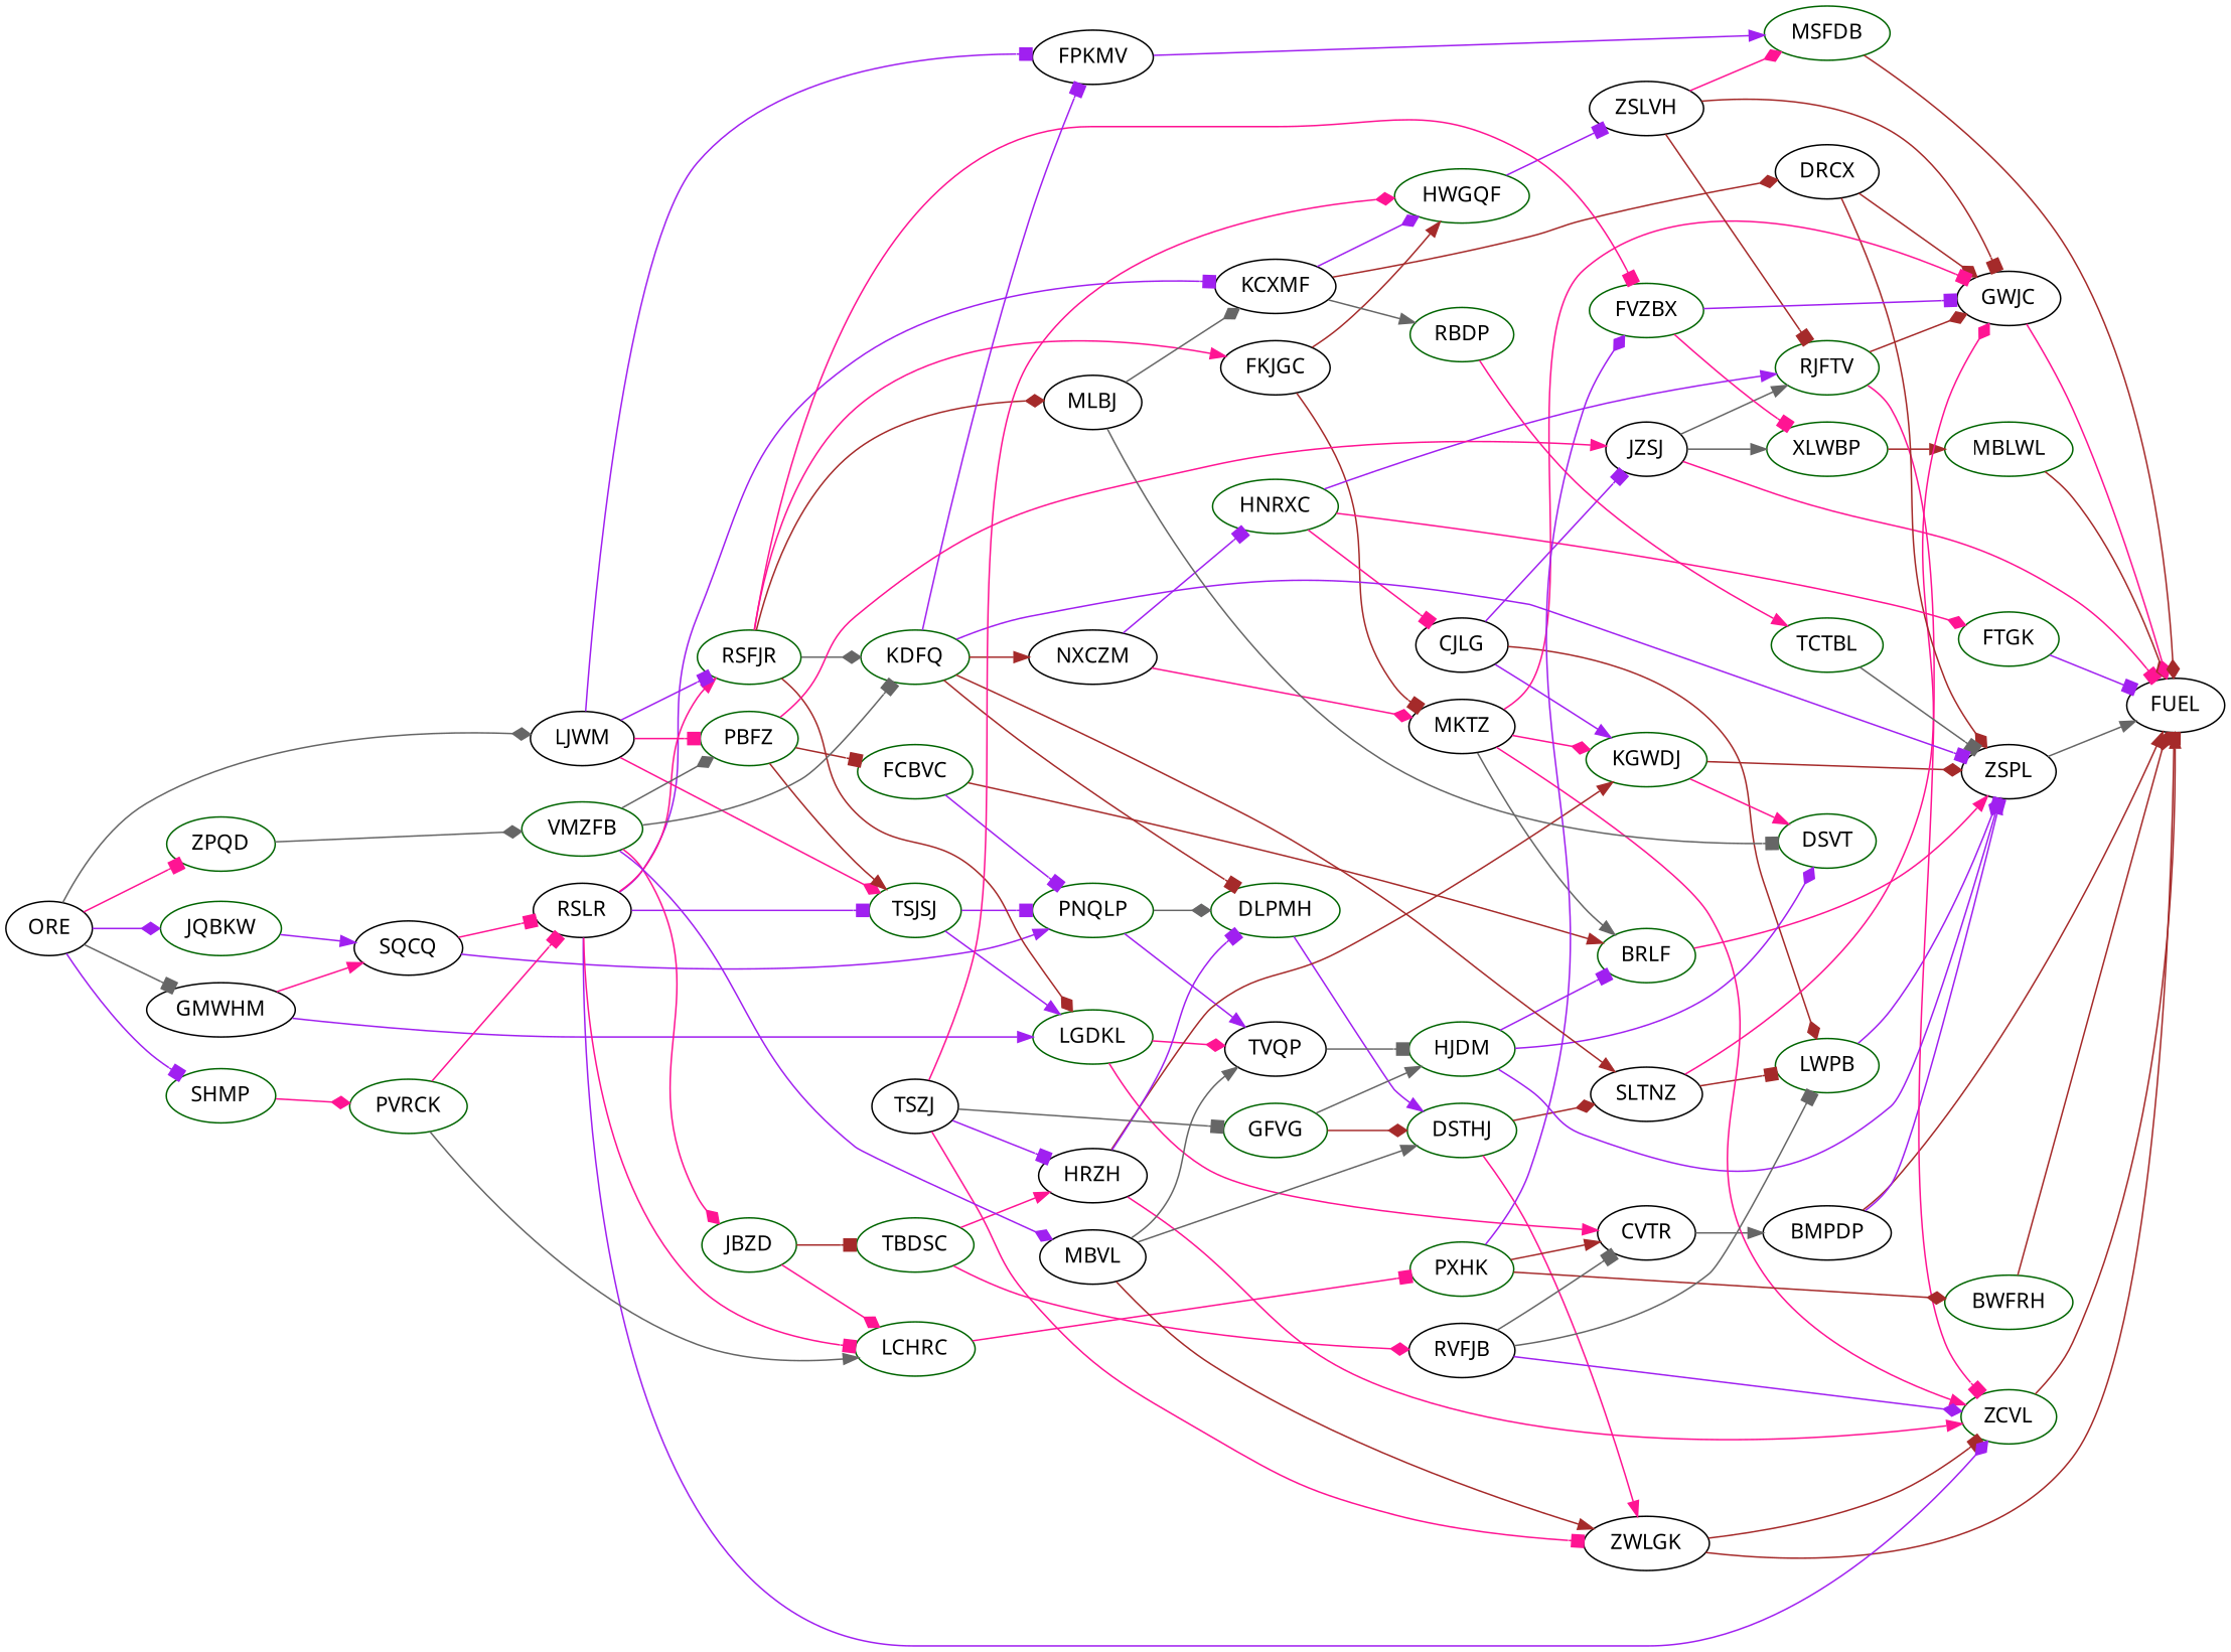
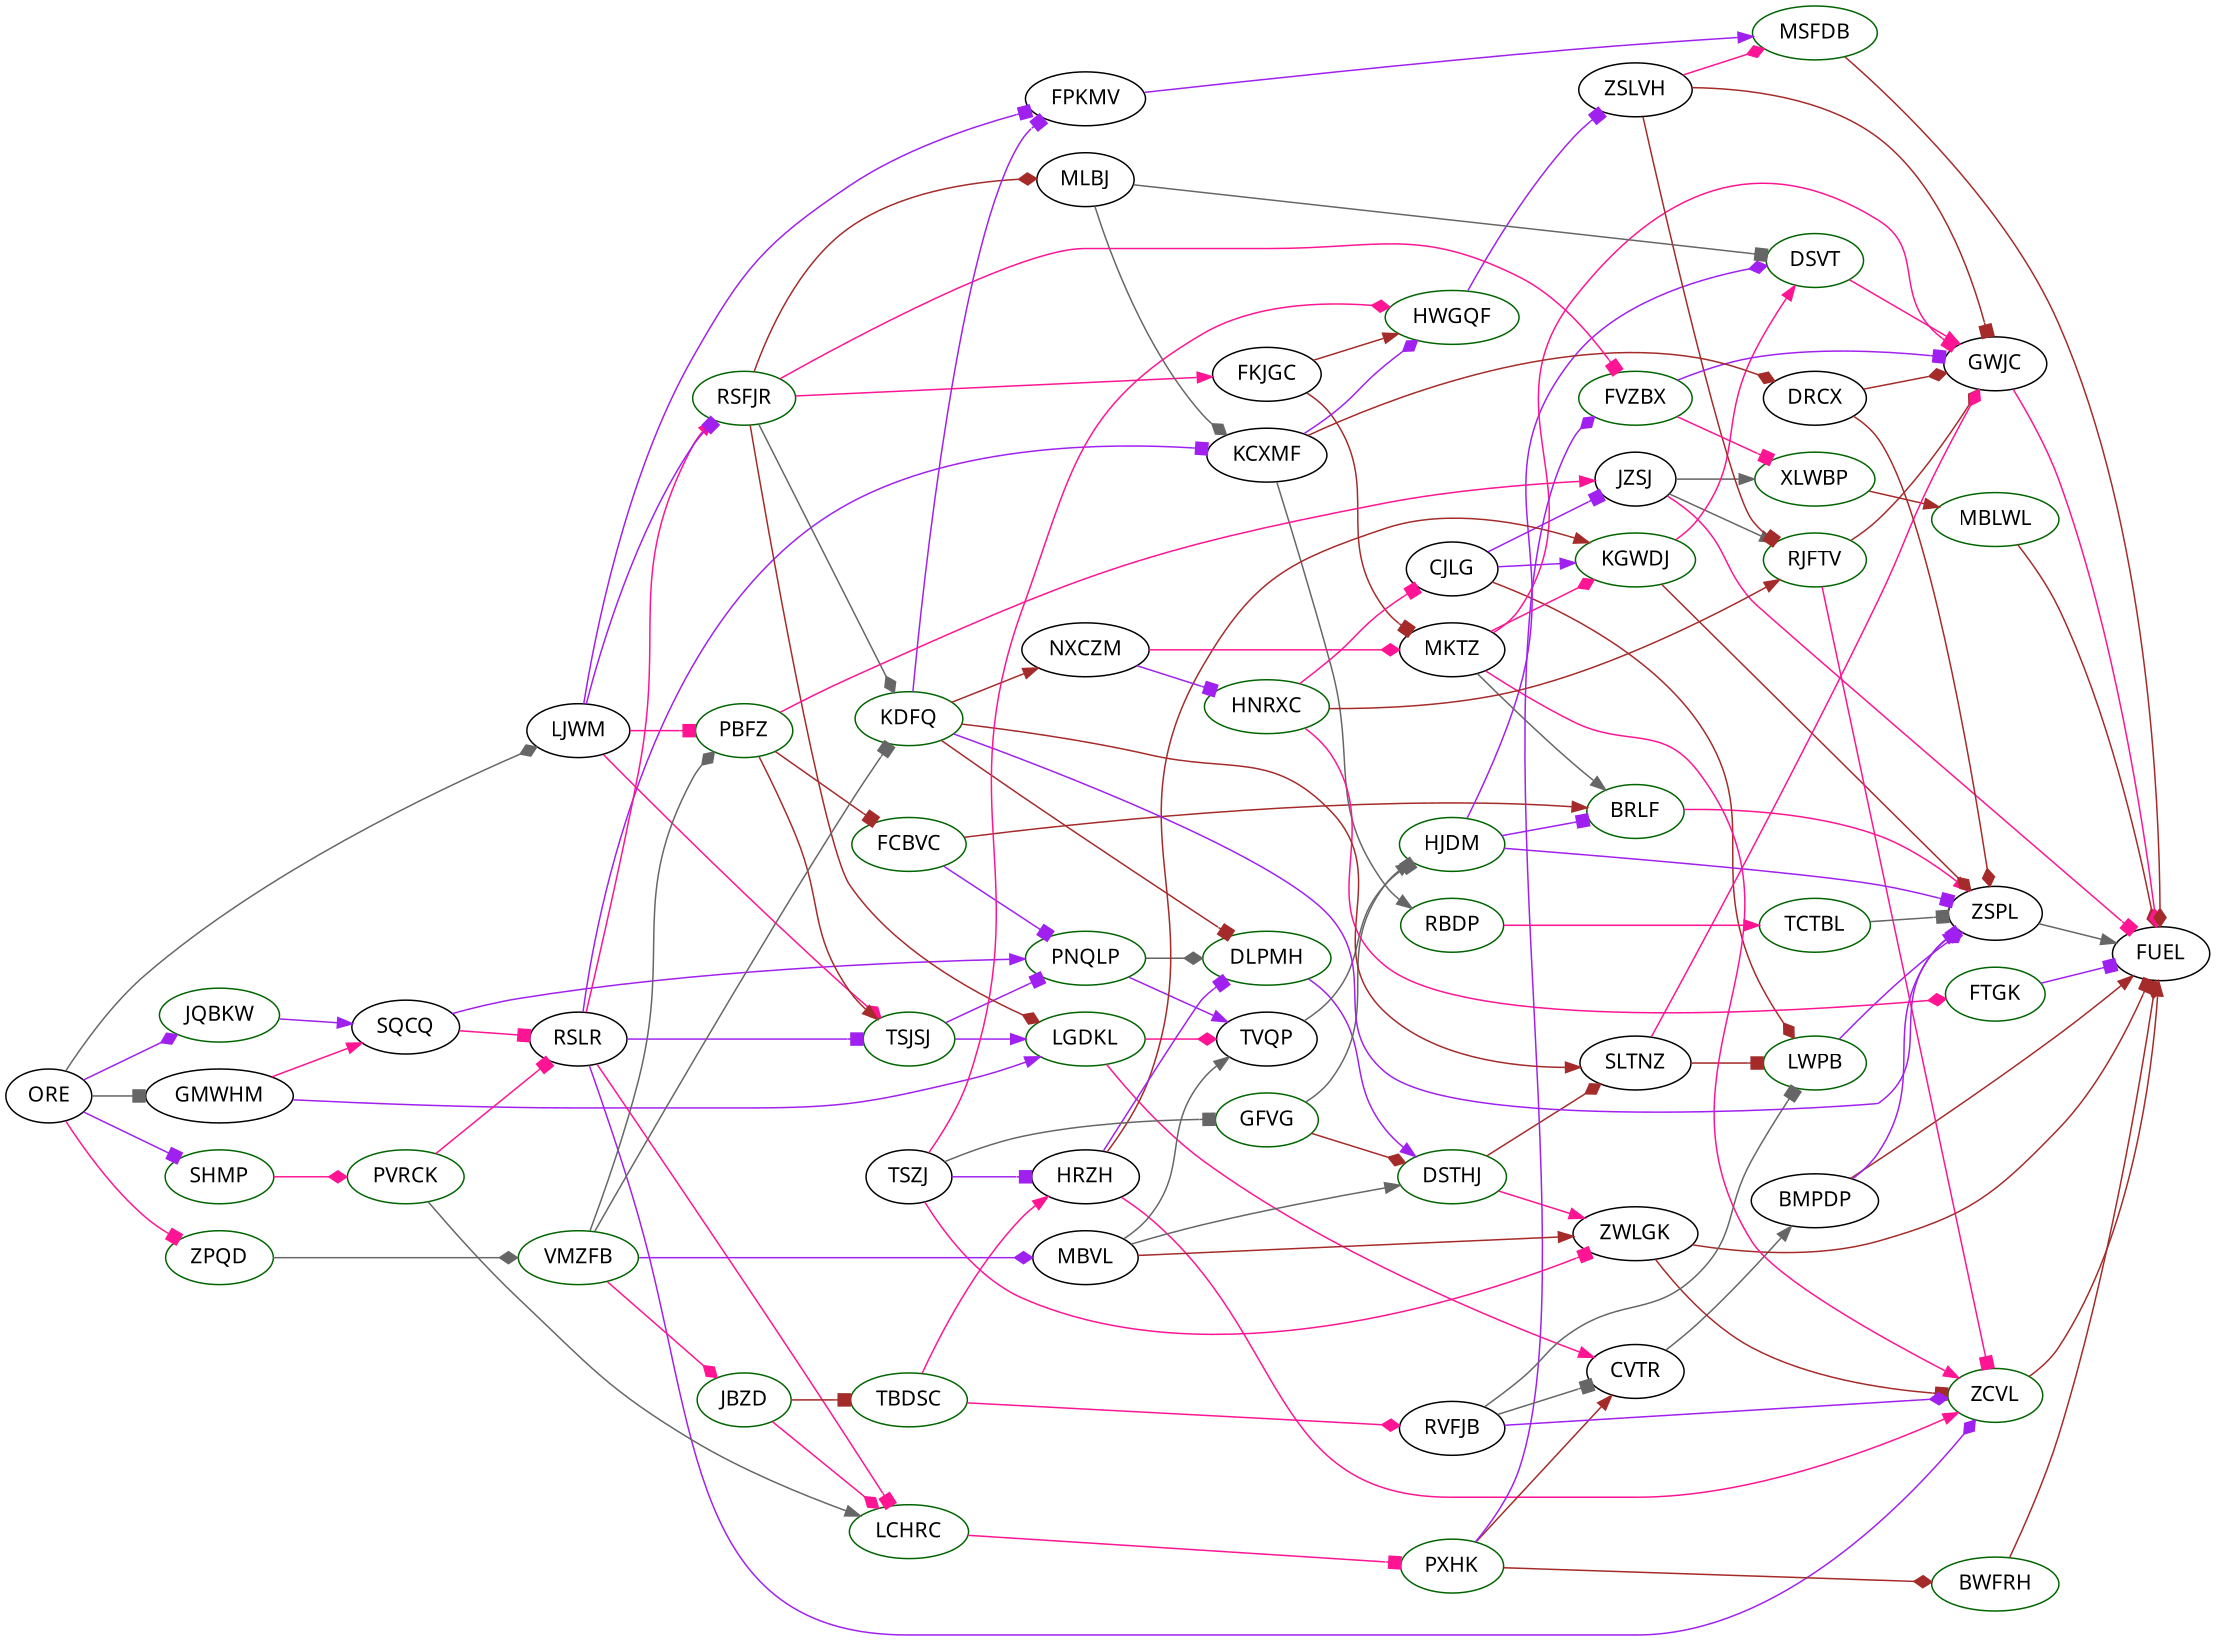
  digraph {
    fontname="Noto Sans"
    rankdir=LR
    node [color=darkgreen fontname="Noto Sans"]
    edge [arrowhead=box color=deeppink fontname="Noto Sans"]
    BMPDP [color=black]
    FUEL [color=black]
    ZSPL [color=black]
    BRLF
    BWFRH
    CJLG [color=black]
    JZSJ [color=black]
    KGWDJ
    LWPB
    XLWBP
    RJFTV
    DSVT
    MBLWL
    GWJC [color=black]
    ZCVL
    CVTR [color=black]
    DLPMH
    DSTHJ
    SLTNZ [color=black]
    ZWLGK [color=black]
    DRCX [color=black]
    FCBVC
    PNQLP
    TVQP [color=black]
    HJDM
    FKJGC [color=black]
    HWGQF
    MKTZ [color=black]
    ZSLVH [color=black]
    MSFDB
    FPKMV [color=black]
    FTGK
    FVZBX
    GFVG
    GMWHM [color=black]
    LGDKL
    SQCQ [color=black]
    RSLR [color=black]
    LCHRC
    TSJSJ
    KCXMF [color=black]
    RSFJR
    HNRXC
    HRZH [color=black]
    JBZD
    TBDSC
    PXHK
    RVFJB [color=black]
    JQBKW
    RBDP
    TCTBL
    KDFQ
    NXCZM [color=black]
    LJWM [color=black]
    PBFZ
    MLBJ [color=black]
    MBVL [color=black]
    TSZJ [color=black]
    ORE [color=black]
    SHMP
    ZPQD
    PVRCK
    VMZFB
    BMPDP -> FUEL [arrowhead=normal color=brown]
    BMPDP -> ZSPL [arrowhead=normal color=purple]
    ZSPL -> FUEL [arrowhead=normal color=gray40]
    BRLF -> ZSPL [arrowhead=normal]
    BWFRH -> FUEL [arrowhead=diamond color=brown]
    CJLG -> JZSJ [color=purple]
    CJLG -> KGWDJ [arrowhead=normal color=purple]
    CJLG -> LWPB [arrowhead=diamond color=brown]
    JZSJ -> FUEL
    JZSJ -> XLWBP [arrowhead=normal color=gray40]
    JZSJ -> RJFTV [arrowhead=normal color=gray40]
    KGWDJ -> ZSPL [arrowhead=diamond color=brown]
    KGWDJ -> DSVT [arrowhead=normal]
    LWPB -> ZSPL [arrowhead=diamond color=purple]
    XLWBP -> MBLWL [arrowhead=normal color=brown]
    RJFTV -> GWJC [arrowhead=diamond color=brown]
    RJFTV -> ZCVL
+   DSVT -> GWJC [arrowhead=normal]
    MBLWL -> FUEL [arrowhead=diamond color=brown]
    GWJC -> FUEL [arrowhead=diamond]
    ZCVL -> FUEL [arrowhead=normal color=brown]
    CVTR -> BMPDP [arrowhead=normal color=gray40]
    DLPMH -> DSTHJ [arrowhead=normal color=purple]
    DSTHJ -> SLTNZ [arrowhead=diamond color=brown]
    DSTHJ -> ZWLGK [arrowhead=normal]
    SLTNZ -> LWPB [color=brown]
    SLTNZ -> GWJC [arrowhead=diamond]
    ZWLGK -> FUEL [color=brown]
    ZWLGK -> ZCVL [color=brown]
    DRCX -> ZSPL [arrowhead=diamond color=brown]
    DRCX -> GWJC [arrowhead=diamond color=brown]
    FCBVC -> BRLF [arrowhead=normal color=brown]
    FCBVC -> PNQLP [color=purple]
    PNQLP -> DLPMH [arrowhead=diamond color=gray40]
    PNQLP -> TVQP [arrowhead=normal color=purple]
    TVQP -> HJDM [color=gray40]
    HJDM -> ZSPL [color=purple]
    HJDM -> BRLF [color=purple]
    HJDM -> DSVT [arrowhead=diamond color=purple]
    FKJGC -> HWGQF [arrowhead=normal color=brown]
    FKJGC -> MKTZ [color=brown]
    HWGQF -> ZSLVH [color=purple]
    MKTZ -> BRLF [arrowhead=normal color=gray40]
    MKTZ -> KGWDJ [arrowhead=diamond]
    MKTZ -> GWJC
    MKTZ -> ZCVL [arrowhead=normal]
    ZSLVH -> RJFTV [color=brown]
    ZSLVH -> GWJC [color=brown]
    ZSLVH -> MSFDB [arrowhead=diamond]
    MSFDB -> FUEL [arrowhead=diamond color=brown]
    FPKMV -> MSFDB [arrowhead=normal color=purple]
    FTGK -> FUEL [color=purple]
    FVZBX -> XLWBP
    FVZBX -> GWJC [color=purple]
    GFVG -> DSTHJ [arrowhead=diamond color=brown]
    GFVG -> HJDM [arrowhead=normal color=gray40]
    GMWHM -> LGDKL [arrowhead=normal color=purple]
    GMWHM -> SQCQ [arrowhead=normal]
    LGDKL -> CVTR [arrowhead=normal]
    LGDKL -> TVQP [arrowhead=diamond]
    SQCQ -> PNQLP [arrowhead=normal color=purple]
    SQCQ -> RSLR
    RSLR -> ZCVL [arrowhead=diamond color=purple]
    RSLR -> LCHRC
    RSLR -> TSJSJ [color=purple]
    RSLR -> KCXMF [color=purple]
    RSLR -> RSFJR [arrowhead=normal]
    LCHRC -> PXHK
    TSJSJ -> PNQLP [color=purple]
    TSJSJ -> LGDKL [arrowhead=normal color=purple]
    KCXMF -> DRCX [arrowhead=diamond color=brown]
    KCXMF -> HWGQF [arrowhead=diamond color=purple]
    KCXMF -> RBDP [arrowhead=normal color=gray40]
    RSFJR -> FKJGC [arrowhead=normal]
    RSFJR -> FVZBX
    RSFJR -> LGDKL [arrowhead=diamond color=brown]
    RSFJR -> KDFQ [arrowhead=diamond color=gray40]
    RSFJR -> MLBJ [arrowhead=diamond color=brown]
    HNRXC -> CJLG
-   HNRXC -> RJFTV [arrowhead=normal color=purple]
+   HNRXC -> RJFTV [arrowhead=normal color=brown]
    HNRXC -> FTGK [arrowhead=diamond]
    HRZH -> KGWDJ [arrowhead=normal color=brown]
    HRZH -> ZCVL [arrowhead=normal]
    HRZH -> DLPMH [color=purple]
    JBZD -> LCHRC [arrowhead=diamond]
    JBZD -> TBDSC [color=brown]
    TBDSC -> HRZH [arrowhead=normal]
    TBDSC -> RVFJB [arrowhead=diamond]
    PXHK -> BWFRH [arrowhead=diamond color=brown]
    PXHK -> CVTR [arrowhead=normal color=brown]
    PXHK -> FVZBX [arrowhead=diamond color=purple]
    RVFJB -> LWPB [color=gray40]
    RVFJB -> ZCVL [arrowhead=diamond color=purple]
    RVFJB -> CVTR [color=gray40]
    JQBKW -> SQCQ [arrowhead=normal color=purple]
    RBDP -> TCTBL [arrowhead=normal]
    TCTBL -> ZSPL [color=gray40]
    KDFQ -> ZSPL [color=purple]
    KDFQ -> DLPMH [color=brown]
    KDFQ -> SLTNZ [arrowhead=normal color=brown]
    KDFQ -> FPKMV [color=purple]
    KDFQ -> NXCZM [arrowhead=normal color=brown]
    NXCZM -> MKTZ [arrowhead=diamond]
    NXCZM -> HNRXC [color=purple]
    LJWM -> FPKMV [color=purple]
    LJWM -> TSJSJ [arrowhead=diamond]
    LJWM -> RSFJR [color=purple]
    LJWM -> PBFZ
    PBFZ -> JZSJ [arrowhead=normal]
    PBFZ -> FCBVC [color=brown]
    PBFZ -> TSJSJ [arrowhead=normal color=brown]
    MLBJ -> DSVT [color=gray40]
    MLBJ -> KCXMF [arrowhead=diamond color=gray40]
    MBVL -> DSTHJ [arrowhead=normal color=gray40]
    MBVL -> ZWLGK [arrowhead=normal color=brown]
    MBVL -> TVQP [arrowhead=normal color=gray40]
    TSZJ -> ZWLGK
    TSZJ -> HWGQF [arrowhead=diamond]
    TSZJ -> GFVG [color=gray40]
    TSZJ -> HRZH [color=purple]
    ORE -> GMWHM [color=gray40]
    ORE -> JQBKW [arrowhead=diamond color=purple]
    ORE -> LJWM [arrowhead=diamond color=gray40]
    ORE -> SHMP [color=purple]
    ORE -> ZPQD
    SHMP -> PVRCK [arrowhead=diamond]
    ZPQD -> VMZFB [arrowhead=diamond color=gray40]
    PVRCK -> RSLR
    PVRCK -> LCHRC [arrowhead=normal color=gray40]
    VMZFB -> JBZD [arrowhead=diamond]
    VMZFB -> KDFQ [color=gray40]
    VMZFB -> PBFZ [arrowhead=diamond color=gray40]
    VMZFB -> MBVL [arrowhead=diamond color=purple]
  }
